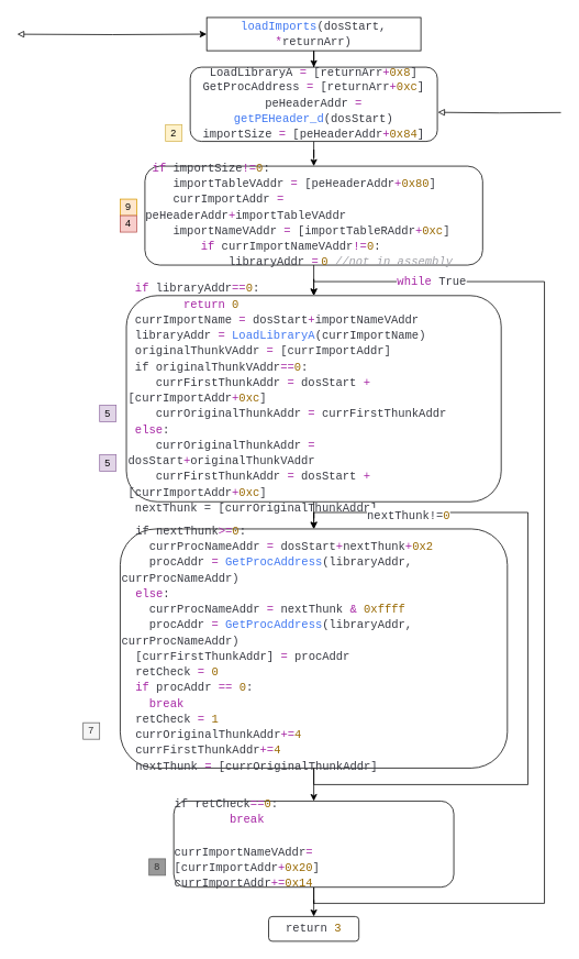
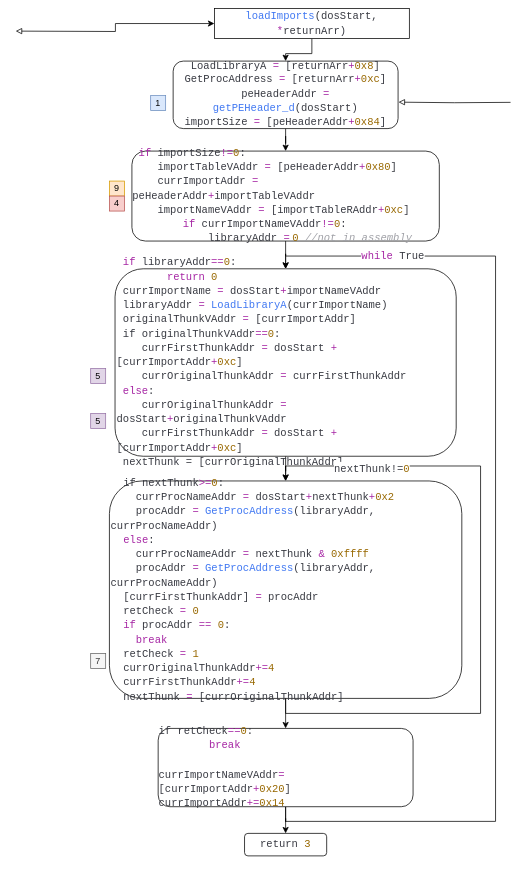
  <mxCell id="0" />
  <mxCell id="1" parent="0" />
  <mxCell id="2" style="edgeStyle=orthogonalEdgeStyle;rounded=0;orthogonalLoop=1;jettySize=auto;html=1;startArrow=block;startFill=0;" parent="1" edge="1" target="4"><mxGeometry relative="1" as="geometry"><mxPoint x="310" y="41.235" as="targetPoint" /><mxPoint x="20" y="41" as="sourcePoint" /></mxGeometry></mxCell>
  <mxCell id="3" style="edgeStyle=orthogonalEdgeStyle;rounded=0;orthogonalLoop=1;jettySize=auto;html=1;exitX=0.5;exitY=1;exitDx=0;exitDy=0;" edge="1" parent="1" source="4" target="6"><mxGeometry relative="1" as="geometry"><mxPoint x="380" y="111" as="targetPoint" /></mxGeometry></mxCell>
- <mxCell id="4" value="&lt;div style=&quot;color: rgb(56, 58, 66); font-family: Consolas, &amp;quot;Courier New&amp;quot;, monospace; font-size: 14px; line-height: 19px;&quot;&gt;&lt;div style=&quot;&quot;&gt;&lt;span style=&quot;color: rgb(64, 120, 242);&quot;&gt;loadImports&lt;/span&gt;(dosStart, &lt;span style=&quot;color: rgb(166, 38, 164);&quot;&gt;*&lt;/span&gt;returnArr)&lt;/div&gt;&lt;/div&gt;" style="rounded=0;whiteSpace=wrap;html=1;" vertex="1" parent="1"><mxGeometry x="250" y="20.76" width="260" height="40.24" as="geometry" /></mxCell>
+ <mxCell id="4" value="&lt;div style=&quot;color: rgb(56, 58, 66); font-family: Consolas, &amp;quot;Courier New&amp;quot;, monospace; font-size: 14px; line-height: 19px;&quot;&gt;&lt;div style=&quot;&quot;&gt;&lt;span style=&quot;color: rgb(64, 120, 242);&quot;&gt;loadImports&lt;/span&gt;(dosStart, &lt;span style=&quot;color: rgb(166, 38, 164);&quot;&gt;*&lt;/span&gt;returnArr)&lt;/div&gt;&lt;/div&gt;" style="rounded=0;whiteSpace=wrap;html=1;" vertex="1" parent="1"><mxGeometry x="285" y="10.76" width="260" height="40.24" as="geometry" /></mxCell>
  <mxCell id="5" style="edgeStyle=orthogonalEdgeStyle;rounded=0;orthogonalLoop=1;jettySize=auto;html=1;exitX=0.5;exitY=1;exitDx=0;exitDy=0;" edge="1" parent="1" source="6" target="8"><mxGeometry relative="1" as="geometry"><mxPoint x="380" y="211" as="targetPoint" /></mxGeometry></mxCell>
  <mxCell id="6" value="&lt;span style=&quot;color: rgb(56, 58, 66); font-family: Consolas, &amp;quot;Courier New&amp;quot;, monospace; font-size: 14px; background-color: initial;&quot;&gt;LoadLibraryA &lt;/span&gt;&lt;span style=&quot;font-family: Consolas, &amp;quot;Courier New&amp;quot;, monospace; font-size: 14px; background-color: initial; color: rgb(166, 38, 164);&quot;&gt;=&lt;/span&gt;&lt;span style=&quot;color: rgb(56, 58, 66); font-family: Consolas, &amp;quot;Courier New&amp;quot;, monospace; font-size: 14px; background-color: initial;&quot;&gt; [returnArr&lt;/span&gt;&lt;span style=&quot;font-family: Consolas, &amp;quot;Courier New&amp;quot;, monospace; font-size: 14px; background-color: initial; color: rgb(166, 38, 164);&quot;&gt;+&lt;/span&gt;&lt;span style=&quot;font-family: Consolas, &amp;quot;Courier New&amp;quot;, monospace; font-size: 14px; background-color: initial; color: rgb(152, 104, 1);&quot;&gt;0x8&lt;/span&gt;&lt;span style=&quot;color: rgb(56, 58, 66); font-family: Consolas, &amp;quot;Courier New&amp;quot;, monospace; font-size: 14px; background-color: initial;&quot;&gt;]&lt;/span&gt;&lt;br&gt;&lt;div style=&quot;color: rgb(56, 58, 66); font-family: Consolas, &amp;quot;Courier New&amp;quot;, monospace; font-weight: normal; font-size: 14px; line-height: 19px;&quot;&gt;&lt;div&gt;&lt;span style=&quot;color: #383a42;&quot;&gt;GetProcAddress &lt;/span&gt;&lt;span style=&quot;color: #a626a4;&quot;&gt;=&lt;/span&gt;&lt;span style=&quot;color: #383a42;&quot;&gt; [returnArr&lt;/span&gt;&lt;span style=&quot;color: #a626a4;&quot;&gt;+&lt;/span&gt;&lt;span style=&quot;color: #986801;&quot;&gt;0xc&lt;/span&gt;&lt;span style=&quot;color: #383a42;&quot;&gt;]&lt;/span&gt;&lt;/div&gt;&lt;div&gt;&lt;span style=&quot;color: #383a42;&quot;&gt;peHeaderAddr &lt;/span&gt;&lt;span style=&quot;color: #a626a4;&quot;&gt;=&lt;/span&gt;&lt;span style=&quot;color: #383a42;&quot;&gt; &lt;/span&gt;&lt;span style=&quot;color: #4078f2;&quot;&gt;getPEHeader_d&lt;/span&gt;&lt;span style=&quot;color: #383a42;&quot;&gt;(dosStart)&lt;/span&gt;&lt;/div&gt;&lt;div&gt;importSize &lt;span style=&quot;color: rgb(166, 38, 164);&quot;&gt;=&lt;/span&gt; [peHeaderAddr&lt;span style=&quot;color: rgb(166, 38, 164);&quot;&gt;+&lt;/span&gt;&lt;span style=&quot;color: rgb(152, 104, 1);&quot;&gt;0x84&lt;/span&gt;]&lt;/div&gt;&lt;/div&gt;" style="rounded=1;whiteSpace=wrap;html=1;" vertex="1" parent="1"><mxGeometry x="230" y="81" width="300" height="90" as="geometry" /></mxCell>
  <mxCell id="7" style="edgeStyle=orthogonalEdgeStyle;rounded=0;orthogonalLoop=1;jettySize=auto;html=1;exitX=0.5;exitY=1;exitDx=0;exitDy=0;" edge="1" parent="1" source="8" target="10"><mxGeometry relative="1" as="geometry"><mxPoint x="380" y="371" as="targetPoint" /><mxPoint x="380" y="341" as="sourcePoint" /></mxGeometry></mxCell>
  <mxCell id="8" value="&lt;div style=&quot;line-height: 19px;&quot;&gt;&lt;div style=&quot;color: rgb(56, 58, 66); font-family: Consolas, &amp;quot;Courier New&amp;quot;, monospace; font-size: 14px;&quot;&gt;&lt;div style=&quot;line-height: 19px;&quot;&gt;&lt;div style=&quot;text-align: left;&quot;&gt;&lt;span style=&quot;color: rgb(166, 38, 164);&quot;&gt;&amp;nbsp;if&lt;/span&gt; importSize&lt;span style=&quot;color: rgb(166, 38, 164);&quot;&gt;!=&lt;/span&gt;&lt;span style=&quot;color: rgb(152, 104, 1);&quot;&gt;0&lt;/span&gt;:&lt;br&gt;&lt;/div&gt;&lt;/div&gt;&lt;/div&gt;&lt;div style=&quot;color: rgb(56, 58, 66); font-family: Consolas, &amp;quot;Courier New&amp;quot;, monospace; font-size: 14px; text-align: left;&quot;&gt;&amp;nbsp; &amp;nbsp; importTableVAddr &lt;span style=&quot;color: rgb(166, 38, 164);&quot;&gt;=&lt;/span&gt; [peHeaderAddr&lt;span style=&quot;color: rgb(166, 38, 164);&quot;&gt;+&lt;/span&gt;&lt;span style=&quot;color: rgb(152, 104, 1);&quot;&gt;0x80&lt;/span&gt;]&lt;br&gt;&lt;/div&gt;&lt;div style=&quot;color: rgb(56, 58, 66); font-family: Consolas, &amp;quot;Courier New&amp;quot;, monospace; font-size: 14px; text-align: left;&quot;&gt;&amp;nbsp; &amp;nbsp; currImportAddr &lt;span style=&quot;color: #a626a4;&quot;&gt;=&lt;/span&gt;&amp;nbsp; &amp;nbsp; peHeaderAddr&lt;span style=&quot;color: #a626a4;&quot;&gt;+&lt;/span&gt;importTableVAddr&lt;/div&gt;&lt;div style=&quot;color: rgb(56, 58, 66); font-family: Consolas, &amp;quot;Courier New&amp;quot;, monospace; font-size: 14px; text-align: left;&quot;&gt;&amp;nbsp; &amp;nbsp; importNameVAddr &lt;span style=&quot;color: rgb(166, 38, 164);&quot;&gt;=&lt;/span&gt; [importTableRAddr&lt;span style=&quot;color: rgb(166, 38, 164);&quot;&gt;+&lt;/span&gt;&lt;span style=&quot;color: rgb(152, 104, 1);&quot;&gt;0xc&lt;/span&gt;]&lt;/div&gt;&lt;div style=&quot;text-align: left;&quot;&gt;&lt;div style=&quot;line-height: 19px;&quot;&gt;&lt;div style=&quot;color: rgb(56, 58, 66); font-family: Consolas, &amp;quot;Courier New&amp;quot;, monospace; font-size: 14px;&quot;&gt;&amp;nbsp; &amp;nbsp; &amp;nbsp; &amp;nbsp; &lt;span style=&quot;color: rgb(166, 38, 164);&quot;&gt;if&lt;/span&gt; currImportNameVAddr&lt;span style=&quot;color: rgb(166, 38, 164);&quot;&gt;!=&lt;/span&gt;&lt;span style=&quot;color: rgb(152, 104, 1);&quot;&gt;0&lt;/span&gt;:&lt;/div&gt;&lt;div style=&quot;&quot;&gt;&lt;font style=&quot;&quot; face=&quot;Consolas, Courier New, monospace&quot; color=&quot;#383a42&quot;&gt;&lt;span style=&quot;font-size: 14px;&quot;&gt;&amp;nbsp; &amp;nbsp; &amp;nbsp; &amp;nbsp; &amp;nbsp; &amp;nbsp; libraryAddr &lt;/span&gt;&lt;/font&gt;&lt;span style=&quot;color: rgb(166, 38, 164); font-family: Consolas, &amp;quot;Courier New&amp;quot;, monospace; font-size: 14px;&quot;&gt;=&lt;/span&gt; &lt;span style=&quot;color: rgb(152, 104, 1); font-family: Consolas, &amp;quot;Courier New&amp;quot;, monospace; font-size: 14px;&quot;&gt;0&lt;/span&gt;&lt;span style=&quot;color: rgb(160, 161, 167); font-family: Consolas, &amp;quot;Courier New&amp;quot;, monospace; font-size: 14px; font-style: italic;&quot;&gt; //not in&amp;nbsp;&lt;/span&gt;&lt;font style=&quot;&quot; face=&quot;Consolas, Courier New, monospace&quot; color=&quot;#a0a1a7&quot;&gt;&lt;span style=&quot;font-size: 14px;&quot;&gt;&lt;i style=&quot;&quot;&gt;assembly&lt;/i&gt;&lt;/span&gt;&lt;/font&gt;&lt;/div&gt;&lt;/div&gt;&lt;/div&gt;&lt;/div&gt;" style="rounded=1;whiteSpace=wrap;html=1;" vertex="1" parent="1"><mxGeometry x="175" y="201" width="410" height="120" as="geometry" /></mxCell>
  <mxCell id="9" style="edgeStyle=orthogonalEdgeStyle;rounded=0;orthogonalLoop=1;jettySize=auto;html=1;exitX=0.5;exitY=1;exitDx=0;exitDy=0;" edge="1" parent="1" source="10" target="12"><mxGeometry relative="1" as="geometry"><mxPoint x="379.545" y="631" as="targetPoint" /></mxGeometry></mxCell>
  <mxCell id="10" value="&lt;div style=&quot;color: rgb(56, 58, 66); font-family: Consolas, &amp;quot;Courier New&amp;quot;, monospace; font-size: 14px; line-height: 19px;&quot;&gt;&lt;div style=&quot;&quot;&gt;&lt;span style=&quot;color: rgb(166, 38, 164);&quot;&gt;&amp;nbsp;if&lt;/span&gt; libraryAddr&lt;span style=&quot;color: rgb(166, 38, 164);&quot;&gt;==&lt;/span&gt;&lt;span style=&quot;color: rgb(152, 104, 1);&quot;&gt;0&lt;/span&gt;:&lt;br&gt;&lt;/div&gt;&lt;div style=&quot;&quot;&gt;&amp;nbsp; &amp;nbsp; &amp;nbsp; &amp;nbsp; &lt;span style=&quot;color: #a626a4;&quot;&gt;return&lt;/span&gt; &lt;span style=&quot;color: #986801;&quot;&gt;0&lt;/span&gt;&lt;/div&gt;&lt;div style=&quot;&quot;&gt;&amp;nbsp;currImportName &lt;span style=&quot;color: #a626a4;&quot;&gt;=&lt;/span&gt; dosStart&lt;span style=&quot;color: #a626a4;&quot;&gt;+&lt;/span&gt;importNameVAddr&lt;/div&gt;&lt;div style=&quot;&quot;&gt;&amp;nbsp;libraryAddr &lt;span style=&quot;color: #a626a4;&quot;&gt;=&lt;/span&gt; &lt;span style=&quot;color: #4078f2;&quot;&gt;LoadLibraryA&lt;/span&gt;(currImportName)&lt;/div&gt;&lt;div style=&quot;&quot;&gt;&amp;nbsp;originalThunkVAddr &lt;span style=&quot;color: rgb(166, 38, 164);&quot;&gt;=&lt;/span&gt; [currImportAddr]&lt;br&gt;&lt;/div&gt;&lt;div style=&quot;&quot;&gt;&lt;div style=&quot;line-height: 19px;&quot;&gt;&lt;div style=&quot;&quot;&gt;&amp;nbsp;if&amp;nbsp;originalThunkVAddr&lt;span style=&quot;color: #a626a4;&quot;&gt;==&lt;/span&gt;&lt;span style=&quot;color: #986801;&quot;&gt;0&lt;/span&gt;:&lt;/div&gt;&lt;div style=&quot;&quot;&gt;&amp;nbsp; &amp;nbsp; currFirstThunkAddr &lt;span style=&quot;color: rgb(166, 38, 164);&quot;&gt;=&lt;/span&gt; dosStart &lt;span style=&quot;color: rgb(166, 38, 164);&quot;&gt;+&lt;/span&gt; [currImportAddr&lt;span style=&quot;color: rgb(166, 38, 164);&quot;&gt;+&lt;/span&gt;&lt;span style=&quot;color: rgb(152, 104, 1);&quot;&gt;0xc&lt;/span&gt;]&lt;br&gt;&lt;/div&gt;&lt;div style=&quot;&quot;&gt;&amp;nbsp; &amp;nbsp; currOriginalThunkAddr &lt;span style=&quot;color: rgb(166, 38, 164);&quot;&gt;=&lt;/span&gt; currFirstThunkAddr&lt;br&gt;&lt;/div&gt;&lt;div style=&quot;&quot;&gt;&lt;span style=&quot;color: #a626a4;&quot;&gt;&amp;nbsp;else&lt;/span&gt;:&lt;/div&gt;&lt;div style=&quot;&quot;&gt;&amp;nbsp; &amp;nbsp; currOriginalThunkAddr &lt;span style=&quot;color: rgb(166, 38, 164);&quot;&gt;=&lt;/span&gt; dosStart&lt;span style=&quot;color: rgb(166, 38, 164);&quot;&gt;+&lt;/span&gt;originalThunkVAddr&lt;br&gt;&lt;/div&gt;&lt;div style=&quot;&quot;&gt;&amp;nbsp; &amp;nbsp; currFirstThunkAddr &lt;span style=&quot;color: rgb(166, 38, 164);&quot;&gt;=&lt;/span&gt; dosStart &lt;span style=&quot;color: rgb(166, 38, 164);&quot;&gt;+&lt;/span&gt; [currImportAddr&lt;span style=&quot;color: rgb(166, 38, 164);&quot;&gt;+&lt;/span&gt;&lt;span style=&quot;color: rgb(152, 104, 1);&quot;&gt;0xc&lt;/span&gt;]&lt;br&gt;&lt;/div&gt;&lt;div style=&quot;&quot;&gt;&lt;div style=&quot;line-height: 19px;&quot;&gt;&lt;div style=&quot;&quot;&gt;&amp;nbsp;nextThunk = [currOriginalThunkAddr]&lt;/div&gt;&lt;div style=&quot;background-color: rgb(250, 250, 250);&quot;&gt;&lt;/div&gt;&lt;/div&gt;&lt;/div&gt;&lt;/div&gt;&lt;/div&gt;&lt;/div&gt;" style="rounded=1;whiteSpace=wrap;html=1;align=left;" vertex="1" parent="1"><mxGeometry x="152.5" y="358" width="455" height="250" as="geometry" /></mxCell>
  <mxCell id="11" style="edgeStyle=orthogonalEdgeStyle;rounded=0;orthogonalLoop=1;jettySize=auto;html=1;exitX=0.5;exitY=1;exitDx=0;exitDy=0;" edge="1" parent="1" source="12" target="18"><mxGeometry relative="1" as="geometry"><mxPoint x="380.043" y="1016.565" as="targetPoint" /></mxGeometry></mxCell>
  <mxCell id="12" value="&lt;div style=&quot;color: rgb(56, 58, 66); font-family: Consolas, &amp;quot;Courier New&amp;quot;, monospace; font-size: 14px; line-height: 19px;&quot;&gt;&lt;div style=&quot;&quot;&gt;&amp;nbsp; if nextThunk&lt;span style=&quot;color: rgb(166, 38, 164);&quot;&gt;&amp;gt;=&lt;/span&gt;&lt;span style=&quot;color: rgb(152, 104, 1);&quot;&gt;0&lt;/span&gt;:&lt;/div&gt;&lt;div style=&quot;&quot;&gt;&amp;nbsp; &amp;nbsp; currProcNameAddr &lt;span style=&quot;color: rgb(166, 38, 164);&quot;&gt;=&lt;/span&gt; dosStart&lt;span style=&quot;color: rgb(166, 38, 164);&quot;&gt;+&lt;/span&gt;nextThunk&lt;span style=&quot;color: rgb(166, 38, 164);&quot;&gt;+&lt;/span&gt;&lt;span style=&quot;color: rgb(152, 104, 1);&quot;&gt;0x2&lt;/span&gt;&lt;br&gt;&lt;/div&gt;&lt;div style=&quot;&quot;&gt;&amp;nbsp; &amp;nbsp; procAddr &lt;span style=&quot;color: #a626a4;&quot;&gt;=&lt;/span&gt; &lt;span style=&quot;color: #4078f2;&quot;&gt;GetProcAddress&lt;/span&gt;(libraryAddr, currProcNameAddr)&lt;/div&gt;&lt;div style=&quot;&quot;&gt;&lt;span style=&quot;color: #a626a4;&quot;&gt;&amp;nbsp; else&lt;/span&gt;:&lt;/div&gt;&lt;div style=&quot;&quot;&gt;&amp;nbsp; &amp;nbsp; currProcNameAddr &lt;span style=&quot;color: #a626a4;&quot;&gt;=&lt;/span&gt; nextThunk &lt;span style=&quot;color: #a626a4;&quot;&gt;&amp;amp;&lt;/span&gt; &lt;span style=&quot;color: #986801;&quot;&gt;0xffff&lt;/span&gt;&lt;/div&gt;&lt;div style=&quot;&quot;&gt;&amp;nbsp; &amp;nbsp; procAddr &lt;span style=&quot;color: #a626a4;&quot;&gt;=&lt;/span&gt; &lt;span style=&quot;color: #4078f2;&quot;&gt;GetProcAddress&lt;/span&gt;(libraryAddr, currProcNameAddr)&lt;/div&gt;&lt;div style=&quot;&quot;&gt;&amp;nbsp; [currFirstThunkAddr] &lt;span style=&quot;color: rgb(166, 38, 164);&quot;&gt;=&lt;/span&gt; procAddr&lt;br&gt;&lt;/div&gt;&lt;div style=&quot;&quot;&gt;&amp;nbsp; retCheck &lt;span style=&quot;color: #a626a4;&quot;&gt;=&lt;/span&gt; &lt;span style=&quot;color: #986801;&quot;&gt;0&lt;/span&gt;&lt;/div&gt;&lt;div style=&quot;&quot;&gt;&lt;span style=&quot;color: #a626a4;&quot;&gt;&amp;nbsp; if&lt;/span&gt; procAddr &lt;span style=&quot;color: #a626a4;&quot;&gt;==&amp;nbsp;&lt;/span&gt;&lt;span style=&quot;color: #986801;&quot;&gt;0&lt;/span&gt;:&lt;/div&gt;&lt;div style=&quot;&quot;&gt;&amp;nbsp; &amp;nbsp; &lt;span style=&quot;color: #a626a4;&quot;&gt;break&lt;/span&gt;&lt;/div&gt;&lt;div style=&quot;&quot;&gt;&amp;nbsp; retCheck &lt;span style=&quot;color: #a626a4;&quot;&gt;=&lt;/span&gt; &lt;span style=&quot;color: #986801;&quot;&gt;1&lt;/span&gt;&lt;/div&gt;&lt;div style=&quot;&quot;&gt;&amp;nbsp; currOriginalThunkAddr&lt;span style=&quot;color: rgb(166, 38, 164);&quot;&gt;+=&lt;/span&gt;&lt;span style=&quot;color: rgb(152, 104, 1);&quot;&gt;4&lt;/span&gt;&lt;br&gt;&lt;/div&gt;&lt;div style=&quot;&quot;&gt;&amp;nbsp; currFirstThunkAddr&lt;span style=&quot;color: #a626a4;&quot;&gt;+=&lt;/span&gt;&lt;span style=&quot;color: #986801;&quot;&gt;4&lt;/span&gt;&lt;/div&gt;&lt;div style=&quot;&quot;&gt;&amp;nbsp; nextThunk &lt;span style=&quot;color: rgb(166, 38, 164);&quot;&gt;=&lt;/span&gt; [currOriginalThunkAddr]&lt;/div&gt;&lt;/div&gt;" style="rounded=1;whiteSpace=wrap;html=1;align=left;" vertex="1" parent="1"><mxGeometry x="145" y="640.96" width="470" height="290" as="geometry" /></mxCell>
  <mxCell id="13" style="edgeStyle=orthogonalEdgeStyle;rounded=0;orthogonalLoop=1;jettySize=auto;html=1;exitX=0.5;exitY=1;exitDx=0;exitDy=0;entryX=0.5;entryY=0;entryDx=0;entryDy=0;" edge="1" parent="1" source="12" target="12"><mxGeometry relative="1" as="geometry"><Array as="points"><mxPoint x="380" y="950.96" /><mxPoint x="640" y="950.96" /><mxPoint x="640" y="620.96" /><mxPoint x="380" y="620.96" /></Array></mxGeometry></mxCell>
  <mxCell id="14" value="&lt;div style=&quot;color: rgb(56, 58, 66); font-family: Consolas, &amp;quot;Courier New&amp;quot;, monospace; font-size: 14px; line-height: 19px;&quot;&gt;nextThunk!=&lt;span style=&quot;color: rgb(152, 104, 1);&quot;&gt;0&lt;/span&gt;&lt;/div&gt;" style="edgeLabel;html=1;align=center;verticalAlign=middle;resizable=0;points=[];" vertex="1" connectable="0" parent="13"><mxGeometry x="0.699" y="3" relative="1" as="geometry"><mxPoint as="offset" /></mxGeometry></mxCell>
  <mxCell id="15" style="edgeStyle=orthogonalEdgeStyle;rounded=0;orthogonalLoop=1;jettySize=auto;html=1;exitX=0.5;exitY=1;exitDx=0;exitDy=0;entryX=0.5;entryY=0;entryDx=0;entryDy=0;" edge="1" parent="1" source="18" target="10"><mxGeometry relative="1" as="geometry"><Array as="points"><mxPoint x="380" y="1095" /><mxPoint x="660" y="1095" /><mxPoint x="660" y="341" /><mxPoint x="380" y="341" /></Array></mxGeometry></mxCell>
  <mxCell id="16" value="&lt;div style=&quot;color: rgb(56, 58, 66); font-family: Consolas, &amp;quot;Courier New&amp;quot;, monospace; font-size: 14px; line-height: 19px;&quot;&gt;&lt;div style=&quot;&quot;&gt;&lt;span style=&quot;color: rgb(166, 38, 164);&quot;&gt;while&lt;/span&gt; True&lt;/div&gt;&lt;/div&gt;" style="edgeLabel;html=1;align=center;verticalAlign=middle;resizable=0;points=[];" vertex="1" connectable="0" parent="15"><mxGeometry x="0.82" relative="1" as="geometry"><mxPoint x="38" as="offset" /></mxGeometry></mxCell>
  <mxCell id="17" style="edgeStyle=orthogonalEdgeStyle;rounded=0;orthogonalLoop=1;jettySize=auto;html=1;exitX=0.5;exitY=1;exitDx=0;exitDy=0;" edge="1" parent="1" source="18" target="19"><mxGeometry relative="1" as="geometry"><mxPoint x="379.545" y="1141" as="targetPoint" /></mxGeometry></mxCell>
  <mxCell id="18" value="&lt;div style=&quot;line-height: 19px;&quot;&gt;&lt;div style=&quot;color: rgb(56, 58, 66); font-family: Consolas, &amp;quot;Courier New&amp;quot;, monospace; font-size: 14px; text-align: left;&quot;&gt;if retCheck&lt;span style=&quot;color: rgb(166, 38, 164);&quot;&gt;==&lt;/span&gt;&lt;span style=&quot;color: rgb(152, 104, 1);&quot;&gt;0&lt;/span&gt;:&lt;/div&gt;&lt;div style=&quot;color: rgb(56, 58, 66); font-family: Consolas, &amp;quot;Courier New&amp;quot;, monospace; font-size: 14px; text-align: left;&quot;&gt;&lt;span style=&quot;color: #a626a4;&quot;&gt;&lt;span style=&quot;white-space: pre;&quot;&gt;&#09;&lt;/span&gt;break&lt;/span&gt;&lt;/div&gt;&lt;div style=&quot;text-align: left;&quot;&gt;&lt;font face=&quot;Consolas, Courier New, monospace&quot; color=&quot;#383a42&quot;&gt;&lt;span style=&quot;font-size: 14px;&quot;&gt;&lt;br&gt;&lt;/span&gt;&lt;/font&gt;&lt;/div&gt;&lt;div style=&quot;text-align: left; color: rgb(56, 58, 66); font-family: Consolas, &amp;quot;Courier New&amp;quot;, monospace; font-size: 14px;&quot;&gt;currImportNameVAddr&lt;span style=&quot;color: rgb(166, 38, 164);&quot;&gt;=&lt;/span&gt; [currImportAddr&lt;span style=&quot;color: rgb(166, 38, 164);&quot;&gt;+&lt;/span&gt;&lt;span style=&quot;color: rgb(152, 104, 1);&quot;&gt;0x20&lt;/span&gt;]&lt;br&gt;&lt;/div&gt;&lt;div style=&quot;text-align: left; color: rgb(56, 58, 66); font-family: Consolas, &amp;quot;Courier New&amp;quot;, monospace; font-size: 14px;&quot;&gt;currImportAddr&lt;span style=&quot;color: rgb(166, 38, 164);&quot;&gt;+=&lt;/span&gt;&lt;span style=&quot;color: rgb(152, 104, 1);&quot;&gt;0x14&lt;/span&gt;&lt;br&gt;&lt;/div&gt;&lt;/div&gt;" style="rounded=1;whiteSpace=wrap;html=1;" vertex="1" parent="1"><mxGeometry x="210.02" y="971" width="339.96" height="104.43" as="geometry" /></mxCell>
  <mxCell id="19" value="&lt;div style=&quot;color: rgb(56, 58, 66); font-family: Consolas, &amp;quot;Courier New&amp;quot;, monospace; font-size: 14px; line-height: 19px;&quot;&gt;&lt;div style=&quot;&quot;&gt;return &lt;span style=&quot;color: rgb(152, 104, 1);&quot;&gt;3&lt;/span&gt;&lt;/div&gt;&lt;/div&gt;" style="rounded=1;whiteSpace=wrap;html=1;" vertex="1" parent="1"><mxGeometry x="325.22" y="1111" width="109.55" height="30" as="geometry" /></mxCell>
+ <mxCell id="20" value="1" style="text;html=1;strokeColor=#6c8ebf;fillColor=#dae8fc;align=center;verticalAlign=middle;whiteSpace=wrap;rounded=0;" vertex="1" parent="1"><mxGeometry x="200" y="127" width="20" height="20" as="geometry" /></mxCell>
  <mxCell id="21" value="" style="endArrow=block;html=1;rounded=0;edgeStyle=orthogonalEdgeStyle;entryX=1.002;entryY=0.608;entryDx=0;entryDy=0;entryPerimeter=0;endFill=0;" edge="1" parent="1" target="6"><mxGeometry width="50" height="50" relative="1" as="geometry"><mxPoint x="680" y="136" as="sourcePoint" /><mxPoint x="614.51" y="91" as="targetPoint" /></mxGeometry></mxCell>
- <mxCell id="22" value="2" style="text;html=1;strokeColor=#d6b656;fillColor=#fff2cc;align=center;verticalAlign=middle;whiteSpace=wrap;rounded=0;" vertex="1" parent="1"><mxGeometry x="200" y="151" width="20" height="20" as="geometry" /></mxCell>
  <mxCell id="23" value="9" style="text;html=1;strokeColor=#d79b00;fillColor=#ffe6cc;align=center;verticalAlign=middle;whiteSpace=wrap;rounded=0;" vertex="1" parent="1"><mxGeometry x="145" y="241" width="20" height="20" as="geometry" /></mxCell>
  <mxCell id="24" value="4" style="text;html=1;strokeColor=#b85450;fillColor=#f8cecc;align=center;verticalAlign=middle;whiteSpace=wrap;rounded=0;" vertex="1" parent="1"><mxGeometry x="145" y="261" width="20" height="20" as="geometry" /></mxCell>
  <mxCell id="25" value="5" style="text;html=1;strokeColor=#9673a6;fillColor=#e1d5e7;align=center;verticalAlign=middle;whiteSpace=wrap;rounded=0;" vertex="1" parent="1"><mxGeometry x="120" y="491" width="20" height="20" as="geometry" /></mxCell>
  <mxCell id="26" value="5" style="text;html=1;strokeColor=#9673a6;fillColor=#e1d5e7;align=center;verticalAlign=middle;whiteSpace=wrap;rounded=0;" vertex="1" parent="1"><mxGeometry x="120" y="551" width="20" height="20" as="geometry" /></mxCell>
- <mxCell id="27" value="7" style="text;html=1;strokeColor=#666666;fillColor=#f5f5f5;align=center;verticalAlign=middle;whiteSpace=wrap;rounded=0;fontColor=#333333;" vertex="1" parent="1"><mxGeometry x="100" y="876" width="20" height="20" as="geometry" /></mxCell>
- <mxCell id="28" value="8" style="text;html=1;strokeColor=#666666;fillColor=#999999;align=center;verticalAlign=middle;whiteSpace=wrap;rounded=0;fontColor=#333333;" vertex="1" parent="1"><mxGeometry x="180" y="1041" width="20" height="20" as="geometry" /></mxCell>
+ <mxCell id="27" value="7" style="text;html=1;strokeColor=#666666;fillColor=#f5f5f5;align=center;verticalAlign=middle;whiteSpace=wrap;rounded=0;fontColor=#333333;" vertex="1" parent="1"><mxGeometry x="120" y="871" width="20" height="20" as="geometry" /></mxCell>
